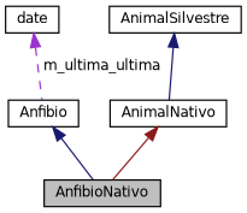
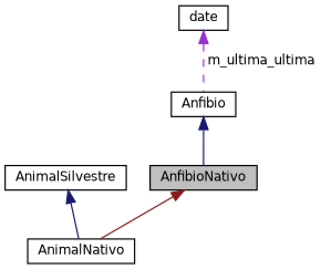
  digraph {
    node [color=black fillcolor=white fontname=Helvetica fontsize=10 shape=record style=filled]
    edge [color=midnightblue dir=back fontname=Helvetica fontsize=10 labelfontname=Helvetica labelfontsize=10 style=solid]
    n1 [fillcolor=grey75 fontcolor=black height=0.2 label=AnfibioNativo width=0.4]
    n2 [height=0.2 label=Anfibio width=0.4]
    n3 [height=0.2 label=date width=0.4]
    n4 [height=0.2 label=AnimalNativo width=0.4]
    n5 [height=0.2 label=AnimalSilvestre width=0.4]
    n2 -> n1
    n3 -> n2 [color=darkorchid3 label=" m_ultima_ultima" style=dashed]
-   n4 -> n1 [color=firebrick4]
+   n1 -> n4 [color=firebrick4]
    n5 -> n4
  }
